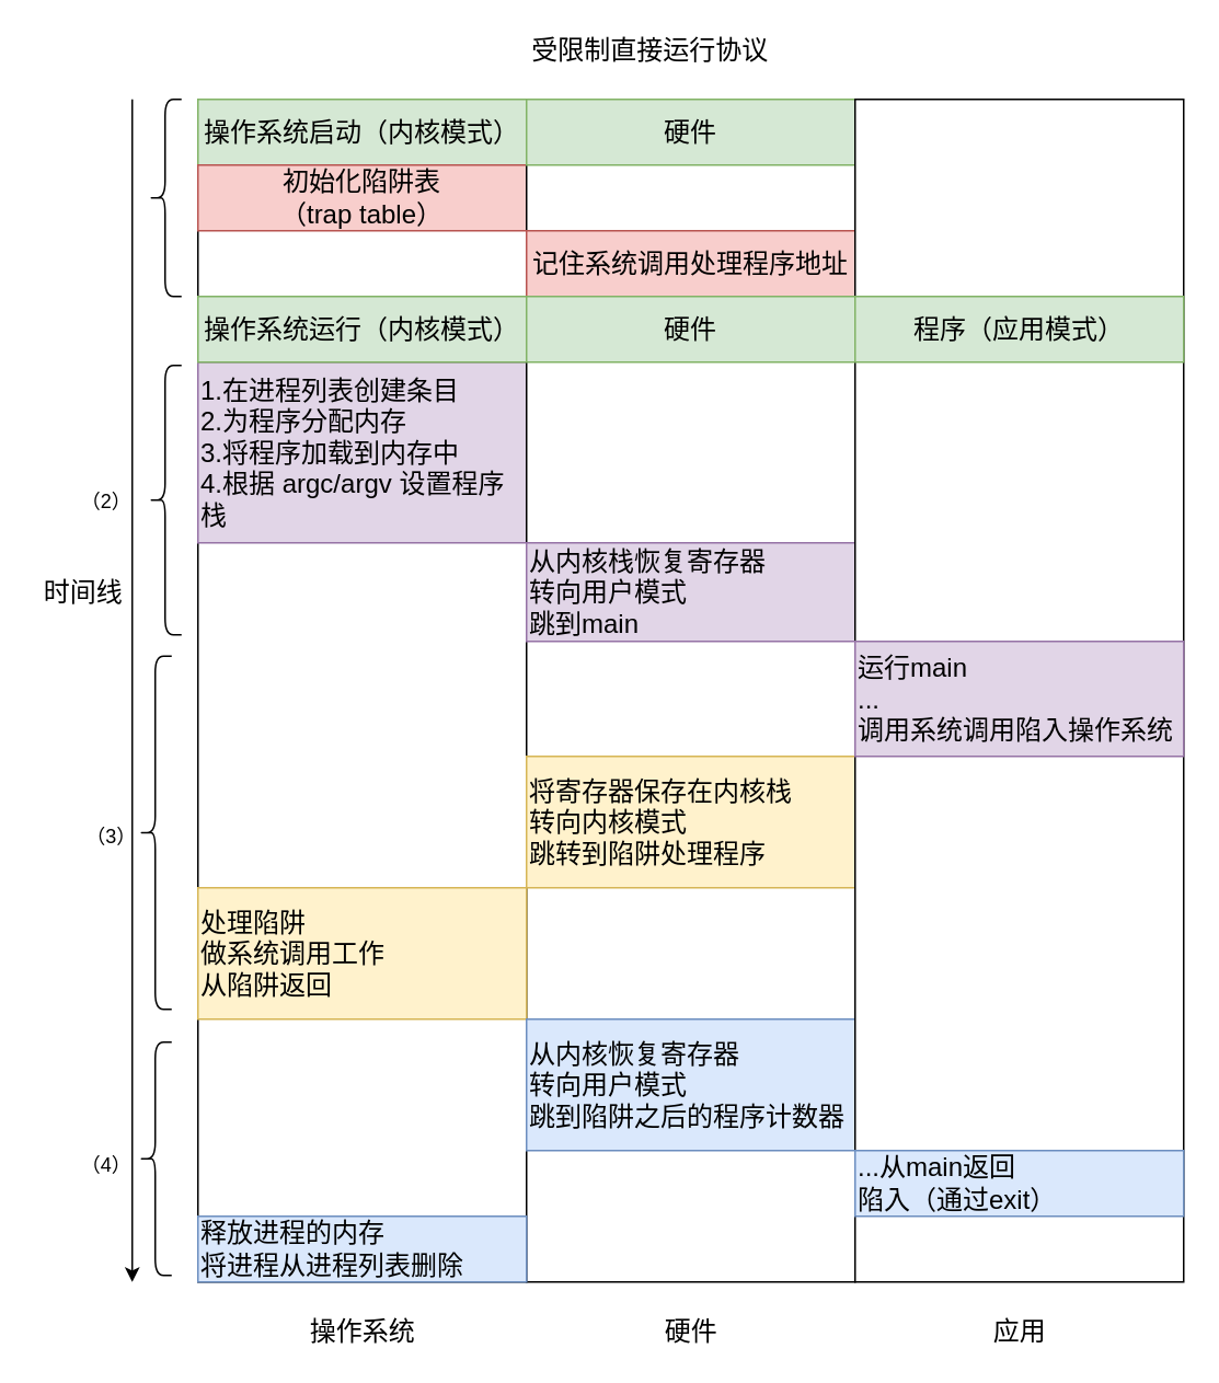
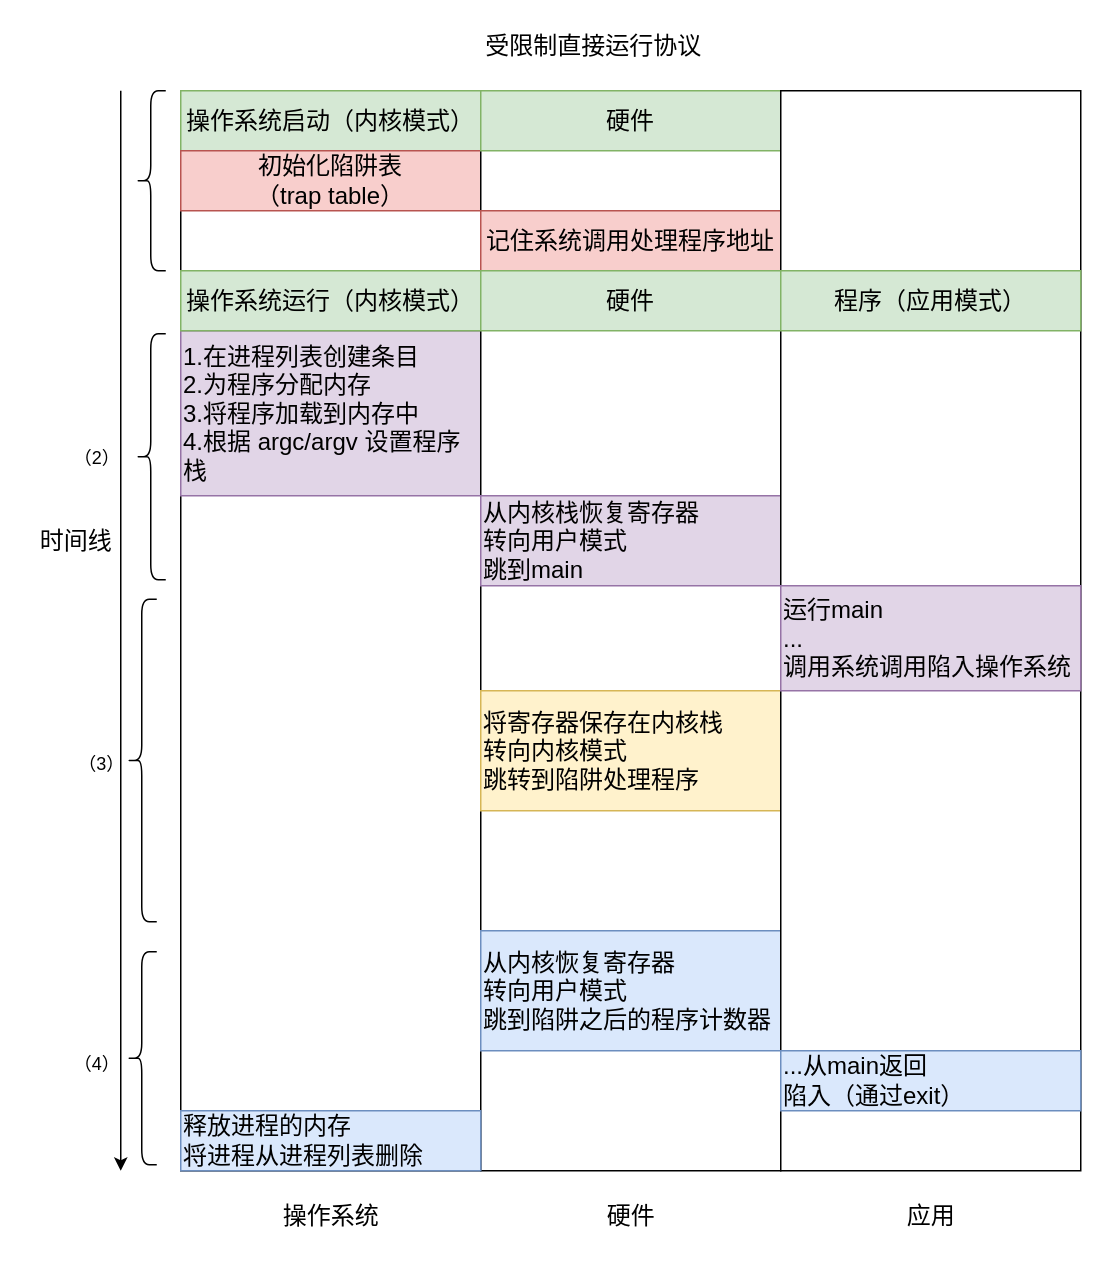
  <mxCell id="0" />
  <mxCell id="1" parent="0" />
  <mxCell id="2" value="" style="endArrow=classic;html=1;" edge="1" parent="1"><mxGeometry width="50" height="50" relative="1" as="geometry"><mxPoint x="80" y="60" as="sourcePoint" /><mxPoint x="80" y="780" as="targetPoint" /></mxGeometry></mxCell>
  <mxCell id="3" value="&lt;font style=&quot;font-size: 16px&quot;&gt;受限制直接运行协议&lt;/font&gt;" style="text;html=1;align=center;verticalAlign=middle;resizable=0;points=[];autosize=1;" vertex="1" parent="1"><mxGeometry x="315" y="20" width="160" height="20" as="geometry" /></mxCell>
  <mxCell id="4" value="&lt;font style=&quot;font-size: 16px&quot;&gt;操作系统&lt;/font&gt;" style="text;html=1;align=center;verticalAlign=middle;resizable=0;points=[];autosize=1;" vertex="1" parent="1"><mxGeometry x="180" y="800" width="80" height="20" as="geometry" /></mxCell>
  <mxCell id="5" value="" style="rounded=0;whiteSpace=wrap;html=1;" vertex="1" parent="1"><mxGeometry x="120" y="60" width="200" height="720" as="geometry" /></mxCell>
  <mxCell id="6" value="&lt;span style=&quot;font-size: 16px&quot;&gt;操作系统启动（内核模式）&lt;/span&gt;" style="rounded=0;whiteSpace=wrap;html=1;fillColor=#d5e8d4;strokeColor=#82b366;align=center;" vertex="1" parent="1"><mxGeometry x="120" y="60" width="200" height="40" as="geometry" /></mxCell>
  <mxCell id="7" value="&lt;span style=&quot;font-size: 16px&quot;&gt;初始化陷阱表&lt;br&gt;（trap table）&lt;/span&gt;" style="rounded=0;whiteSpace=wrap;html=1;fillColor=#f8cecc;strokeColor=#b85450;" vertex="1" parent="1"><mxGeometry x="120" y="100" width="200" height="40" as="geometry" /></mxCell>
  <mxCell id="8" value="&lt;span style=&quot;font-size: 16px;&quot;&gt;1.在进程列表创建条目&lt;/span&gt;&lt;br style=&quot;font-size: 16px;&quot;&gt;&lt;span style=&quot;font-size: 16px;&quot;&gt;2.为程序分配内存&lt;/span&gt;&lt;br style=&quot;font-size: 16px;&quot;&gt;&lt;span style=&quot;font-size: 16px;&quot;&gt;3.将程序加载到内存中&lt;/span&gt;&lt;br style=&quot;font-size: 16px;&quot;&gt;&lt;span style=&quot;font-size: 16px;&quot;&gt;4.根据 argc/argv 设置程序栈&lt;/span&gt;" style="rounded=0;whiteSpace=wrap;html=1;fillColor=#e1d5e7;strokeColor=#9673a6;align=left;" vertex="1" parent="1"><mxGeometry x="120" y="220" width="200" height="110" as="geometry" /></mxCell>
  <mxCell id="9" value="&lt;span style=&quot;font-size: 16px&quot;&gt;操作系统运行（内核模式）&lt;/span&gt;" style="rounded=0;whiteSpace=wrap;html=1;fillColor=#d5e8d4;strokeColor=#82b366;align=center;" vertex="1" parent="1"><mxGeometry x="120" y="180" width="200" height="40" as="geometry" /></mxCell>
  <mxCell id="10" value="" style="rounded=0;whiteSpace=wrap;html=1;" vertex="1" parent="1"><mxGeometry x="320" y="60" width="200" height="720" as="geometry" /></mxCell>
  <mxCell id="11" value="&lt;span style=&quot;font-size: 16px&quot;&gt;硬件&lt;/span&gt;" style="rounded=0;whiteSpace=wrap;html=1;fillColor=#d5e8d4;strokeColor=#82b366;align=center;" vertex="1" parent="1"><mxGeometry x="320" y="60" width="200" height="40" as="geometry" /></mxCell>
  <mxCell id="12" value="&lt;span style=&quot;font-size: 16px&quot;&gt;记住系统调用处理程序地址&lt;/span&gt;" style="rounded=0;whiteSpace=wrap;html=1;fillColor=#f8cecc;strokeColor=#b85450;" vertex="1" parent="1"><mxGeometry x="320" y="140" width="200" height="40" as="geometry" /></mxCell>
  <mxCell id="13" value="&lt;font style=&quot;font-size: 16px&quot;&gt;从内核栈恢复寄存器&lt;br&gt;转向用户模式&lt;br&gt;跳到main&lt;/font&gt;" style="rounded=0;whiteSpace=wrap;html=1;fillColor=#e1d5e7;strokeColor=#9673a6;align=left;" vertex="1" parent="1"><mxGeometry x="320" y="330" width="200" height="60" as="geometry" /></mxCell>
  <mxCell id="14" value="&lt;span style=&quot;font-size: 16px&quot;&gt;硬件&lt;/span&gt;" style="rounded=0;whiteSpace=wrap;html=1;fillColor=#d5e8d4;strokeColor=#82b366;align=center;" vertex="1" parent="1"><mxGeometry x="320" y="180" width="200" height="40" as="geometry" /></mxCell>
  <mxCell id="15" value="&lt;span style=&quot;font-size: 16px&quot;&gt;将寄存器保存在内核栈&lt;br&gt;转向内核模式&lt;br&gt;跳转到陷阱处理程序&lt;br&gt;&lt;/span&gt;" style="rounded=0;whiteSpace=wrap;html=1;fillColor=#fff2cc;strokeColor=#d6b656;align=left;" vertex="1" parent="1"><mxGeometry x="320" y="460" width="200" height="80" as="geometry" /></mxCell>
- <mxCell id="16" value="&lt;span style=&quot;font-size: 16px&quot;&gt;处理陷阱&lt;br&gt;做系统调用工作&lt;br&gt;从陷阱返回&lt;br&gt;&lt;/span&gt;" style="rounded=0;whiteSpace=wrap;html=1;fillColor=#fff2cc;strokeColor=#d6b656;align=left;" vertex="1" parent="1"><mxGeometry x="120" y="540" width="200" height="80" as="geometry" /></mxCell>
  <mxCell id="17" value="&lt;span style=&quot;font-size: 16px&quot;&gt;从内核恢复寄存器&lt;br&gt;转向用户模式&lt;br&gt;跳到陷阱之后的程序计数器&lt;br&gt;&lt;/span&gt;" style="rounded=0;whiteSpace=wrap;html=1;fillColor=#dae8fc;strokeColor=#6c8ebf;align=left;" vertex="1" parent="1"><mxGeometry x="320" y="620" width="200" height="80" as="geometry" /></mxCell>
  <mxCell id="18" value="&lt;span style=&quot;font-size: 16px&quot;&gt;释放进程的内存&lt;br&gt;将进程从进程列表删除&lt;br&gt;&lt;/span&gt;" style="rounded=0;whiteSpace=wrap;html=1;fillColor=#dae8fc;strokeColor=#6c8ebf;align=left;" vertex="1" parent="1"><mxGeometry x="120" y="740" width="200" height="40" as="geometry" /></mxCell>
  <mxCell id="19" value="&lt;font style=&quot;font-size: 16px&quot;&gt;硬件&lt;/font&gt;" style="text;html=1;align=center;verticalAlign=middle;resizable=0;points=[];autosize=1;" vertex="1" parent="1"><mxGeometry x="395" y="800" width="50" height="20" as="geometry" /></mxCell>
  <mxCell id="20" value="" style="rounded=0;whiteSpace=wrap;html=1;" vertex="1" parent="1"><mxGeometry x="520" y="60" width="200" height="720" as="geometry" /></mxCell>
  <mxCell id="21" value="&lt;span style=&quot;font-size: 16px&quot;&gt;程序（应用模式）&lt;/span&gt;" style="rounded=0;whiteSpace=wrap;html=1;fillColor=#d5e8d4;strokeColor=#82b366;align=center;" vertex="1" parent="1"><mxGeometry x="520" y="180" width="200" height="40" as="geometry" /></mxCell>
  <mxCell id="22" value="&lt;font style=&quot;font-size: 16px&quot;&gt;运行main&lt;br&gt;...&lt;br&gt;调用系统调用陷入操作系统&lt;/font&gt;" style="rounded=0;whiteSpace=wrap;html=1;fillColor=#e1d5e7;strokeColor=#9673a6;align=left;" vertex="1" parent="1"><mxGeometry x="520" y="390" width="200" height="70" as="geometry" /></mxCell>
  <mxCell id="23" value="&lt;span style=&quot;font-size: 16px&quot;&gt;...从main返回&lt;br&gt;陷入（通过exit）&lt;br&gt;&lt;/span&gt;" style="rounded=0;whiteSpace=wrap;html=1;fillColor=#dae8fc;strokeColor=#6c8ebf;align=left;" vertex="1" parent="1"><mxGeometry x="520" y="700" width="200" height="40" as="geometry" /></mxCell>
  <mxCell id="24" value="&lt;font style=&quot;font-size: 16px&quot;&gt;应用&lt;/font&gt;" style="text;html=1;align=center;verticalAlign=middle;resizable=0;points=[];autosize=1;" vertex="1" parent="1"><mxGeometry x="595" y="800" width="50" height="20" as="geometry" /></mxCell>
  <mxCell id="25" value="&lt;font style=&quot;font-size: 16px&quot;&gt;时间线&lt;/font&gt;" style="text;html=1;align=center;verticalAlign=middle;resizable=0;points=[];autosize=1;" vertex="1" parent="1"><mxGeometry x="20" y="350" width="60" height="20" as="geometry" /></mxCell>
  <mxCell id="26" value="" style="shape=curlyBracket;whiteSpace=wrap;html=1;rounded=1;fillColor=#ffffff;align=center;" vertex="1" parent="1"><mxGeometry x="90" y="60" width="20" height="120" as="geometry" /></mxCell>
  <mxCell id="27" value="" style="shape=curlyBracket;whiteSpace=wrap;html=1;rounded=1;fillColor=#ffffff;align=center;" vertex="1" parent="1"><mxGeometry x="90" y="222" width="20" height="164" as="geometry" /></mxCell>
  <mxCell id="28" value="（2）" style="text;html=1;align=center;verticalAlign=middle;resizable=0;points=[];autosize=1;" vertex="1" parent="1"><mxGeometry x="43" y="296" width="41" height="18" as="geometry" /></mxCell>
  <mxCell id="29" value="" style="shape=curlyBracket;whiteSpace=wrap;html=1;rounded=1;fillColor=#ffffff;align=center;" vertex="1" parent="1"><mxGeometry x="84" y="399" width="20" height="215" as="geometry" /></mxCell>
  <mxCell id="30" value="（3）" style="text;html=1;align=center;verticalAlign=middle;resizable=0;points=[];autosize=1;" vertex="1" parent="1"><mxGeometry x="46" y="500" width="41" height="18" as="geometry" /></mxCell>
  <mxCell id="31" value="" style="shape=curlyBracket;whiteSpace=wrap;html=1;rounded=1;fillColor=#ffffff;align=center;" vertex="1" parent="1"><mxGeometry x="84" y="634" width="20" height="142" as="geometry" /></mxCell>
  <mxCell id="32" value="（4）" style="text;html=1;align=center;verticalAlign=middle;resizable=0;points=[];autosize=1;" vertex="1" parent="1"><mxGeometry x="43" y="700" width="41" height="18" as="geometry" /></mxCell>
